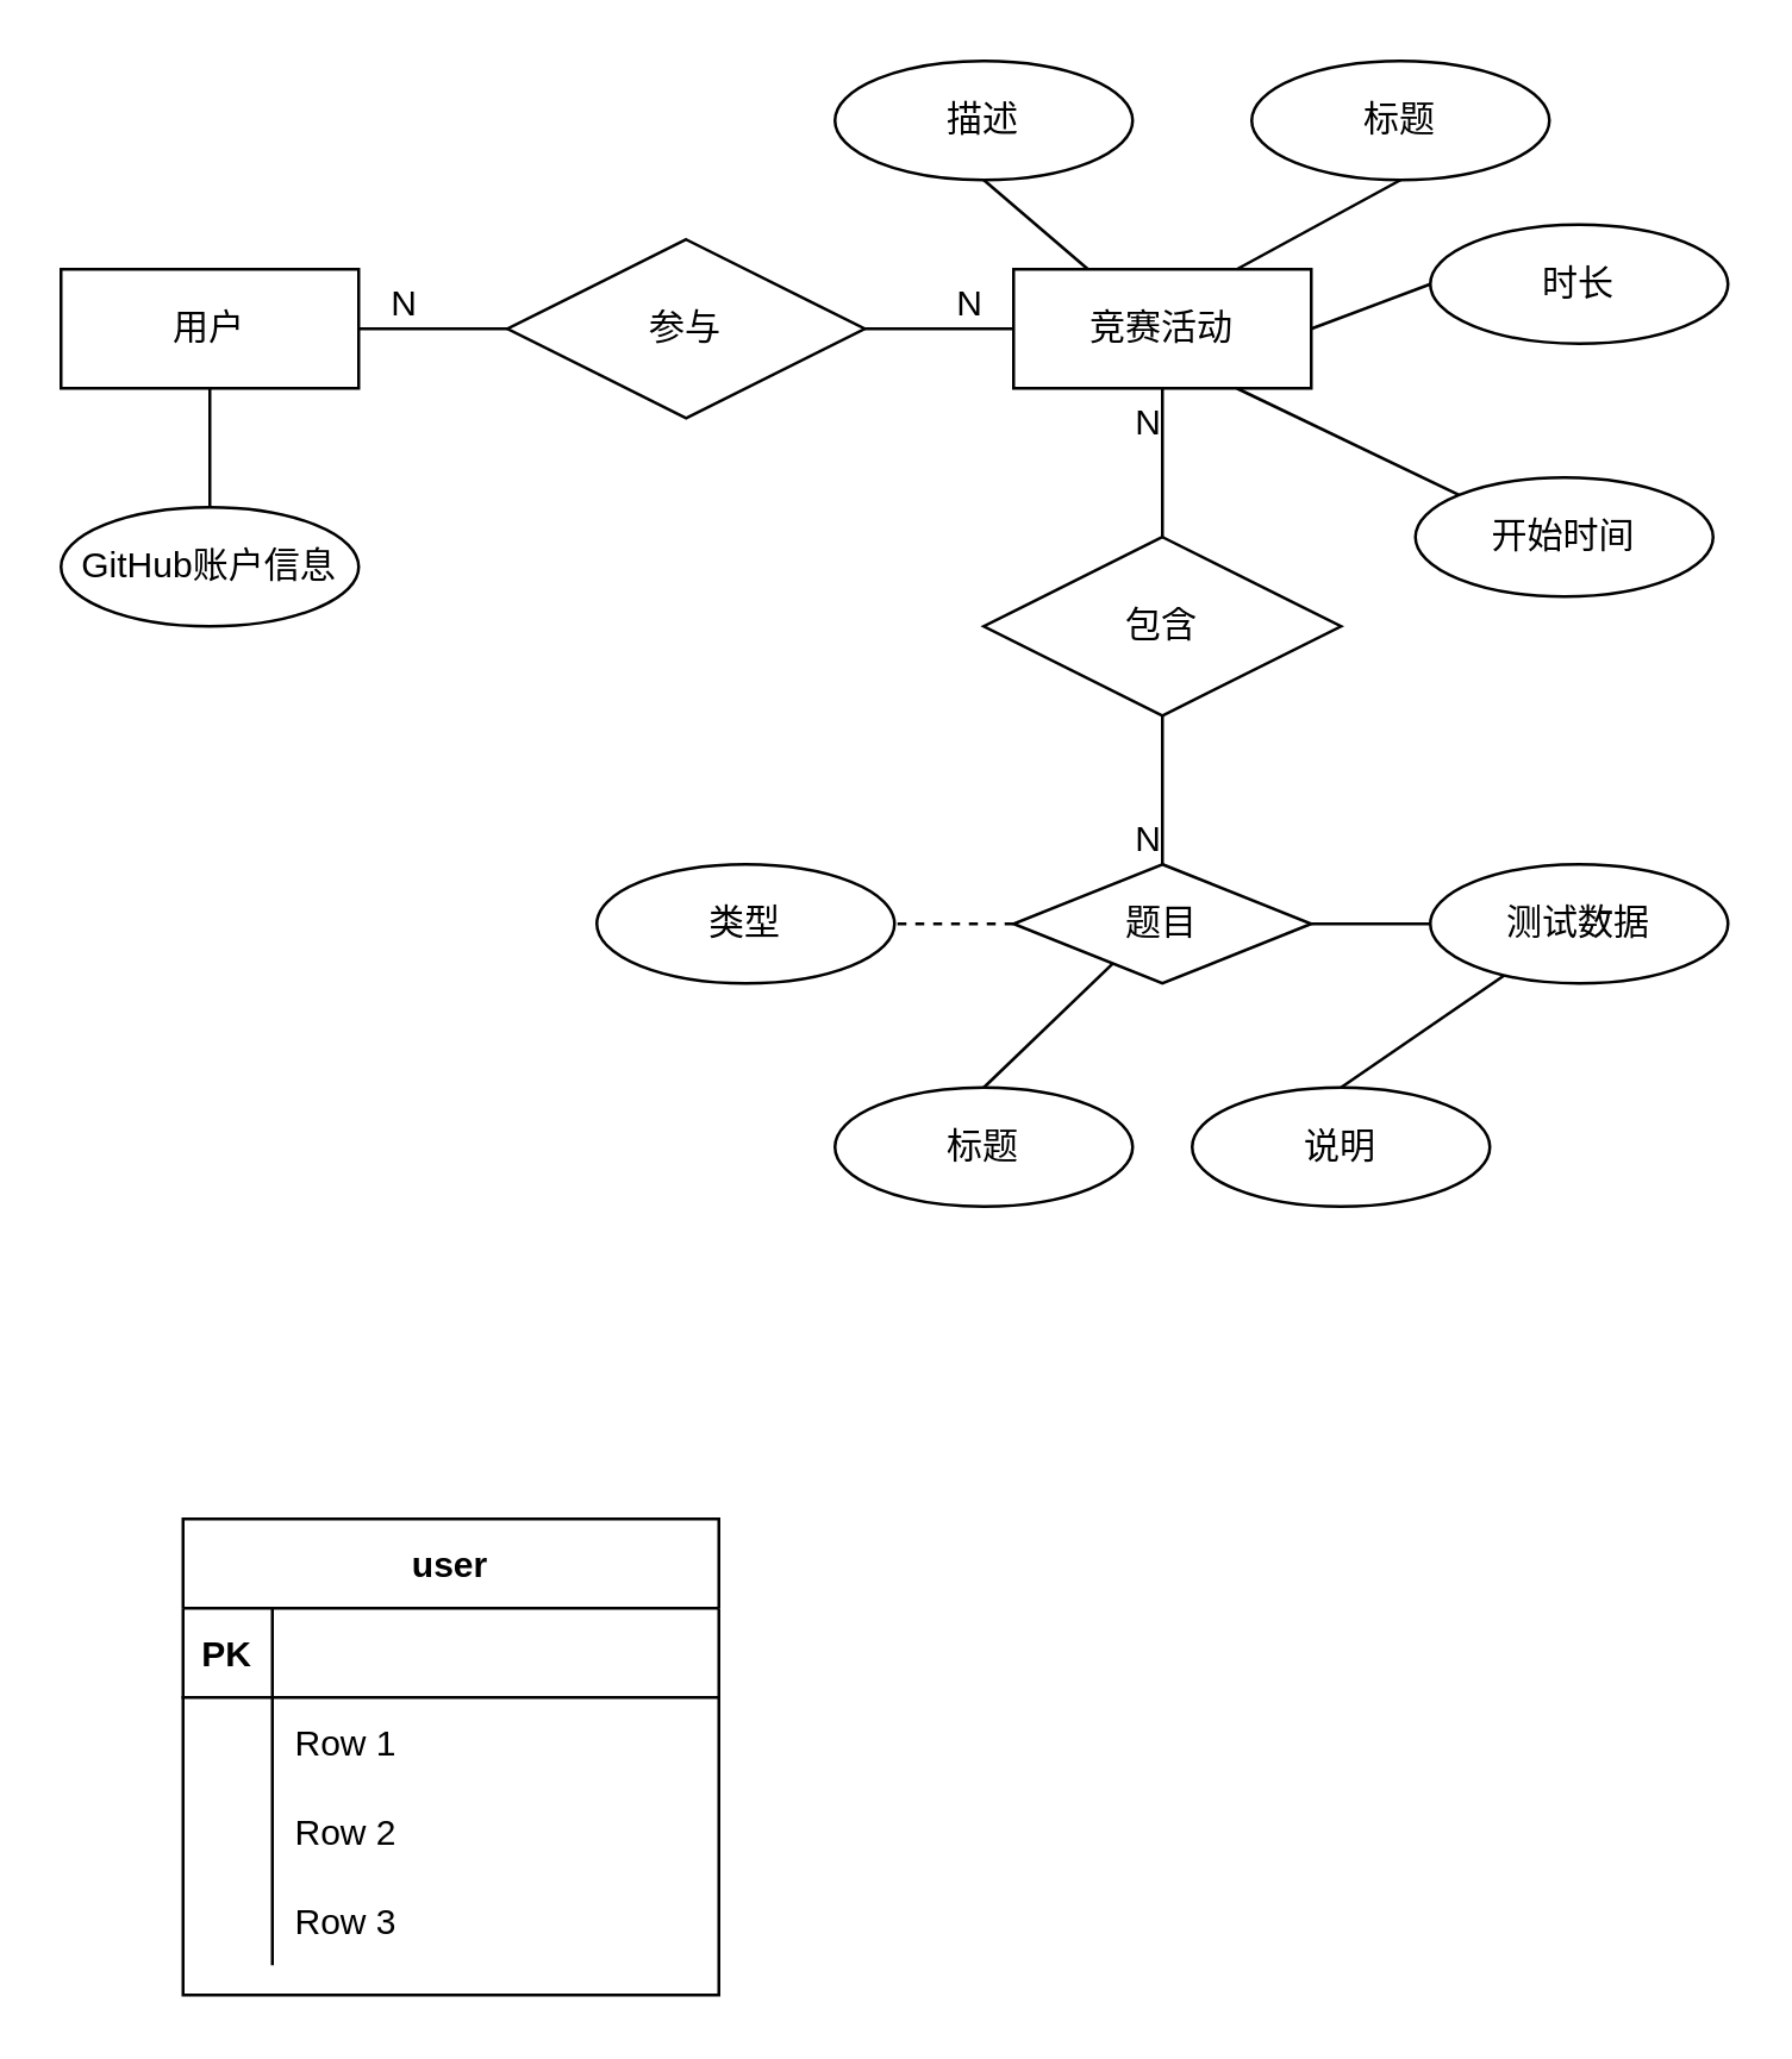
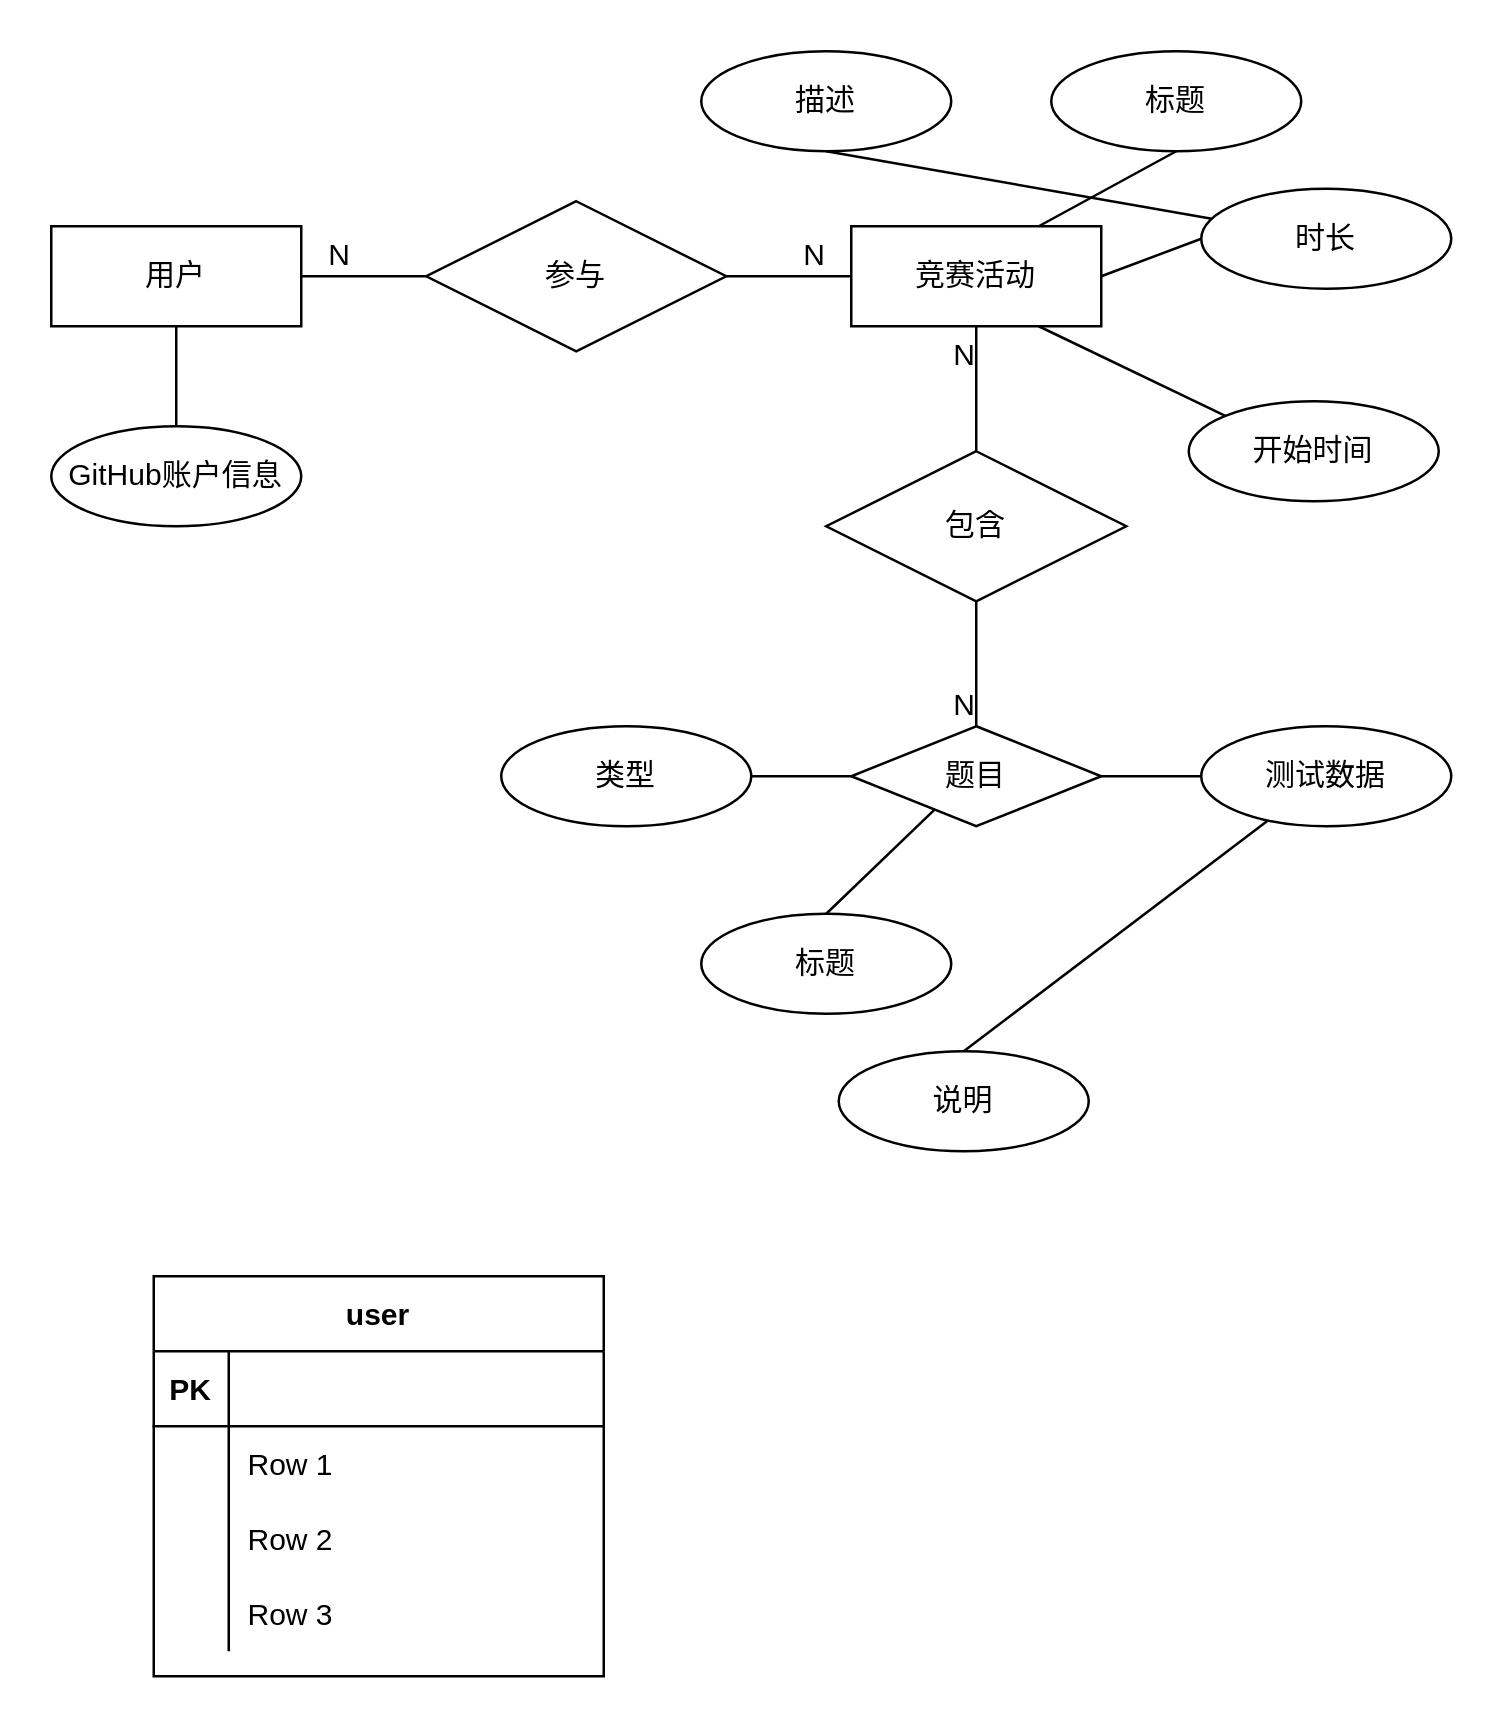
  <mxCell id="0" />
  <mxCell id="1" parent="0" />
  <mxCell id="2" value="用户" style="whiteSpace=wrap;html=1;align=center;" parent="1" vertex="1"><mxGeometry x="20" y="90" width="100" height="40" as="geometry" /></mxCell>
  <mxCell id="3" value="GitHub账户信息" style="ellipse;whiteSpace=wrap;html=1;align=center;" parent="1" vertex="1"><mxGeometry x="20" y="170" width="100" height="40" as="geometry" /></mxCell>
  <mxCell id="4" value="" style="endArrow=none;html=1;rounded=0;exitX=0.5;exitY=1;exitDx=0;exitDy=0;entryX=0.5;entryY=0;entryDx=0;entryDy=0;" parent="1" source="2" target="3" edge="1"><mxGeometry relative="1" as="geometry"><mxPoint x="150" y="150" as="sourcePoint" /><mxPoint x="310" y="150" as="targetPoint" /></mxGeometry></mxCell>
  <mxCell id="5" value="参与" style="shape=rhombus;perimeter=rhombusPerimeter;whiteSpace=wrap;html=1;align=center;" parent="1" vertex="1"><mxGeometry x="170" y="80" width="120" height="60" as="geometry" /></mxCell>
  <mxCell id="6" value="竞赛活动" style="whiteSpace=wrap;html=1;align=center;" parent="1" vertex="1"><mxGeometry x="340" y="90" width="100" height="40" as="geometry" /></mxCell>
  <mxCell id="7" value="" style="endArrow=none;html=1;rounded=0;exitX=1;exitY=0.5;exitDx=0;exitDy=0;entryX=0;entryY=0.5;entryDx=0;entryDy=0;" parent="1" source="5" target="6" edge="1"><mxGeometry relative="1" as="geometry"><mxPoint x="280" y="240" as="sourcePoint" /><mxPoint x="440" y="240" as="targetPoint" /></mxGeometry></mxCell>
  <mxCell id="8" value="N" style="resizable=0;html=1;align=right;verticalAlign=bottom;" parent="7" connectable="0" vertex="1"><mxGeometry x="1" relative="1" as="geometry"><mxPoint x="-10" as="offset" /></mxGeometry></mxCell>
  <mxCell id="9" value="" style="endArrow=none;html=1;rounded=0;exitX=0;exitY=0.5;exitDx=0;exitDy=0;" parent="1" source="5" target="2" edge="1"><mxGeometry relative="1" as="geometry"><mxPoint x="190" y="200" as="sourcePoint" /><mxPoint x="350" y="200" as="targetPoint" /></mxGeometry></mxCell>
  <mxCell id="10" value="N" style="resizable=0;html=1;align=right;verticalAlign=bottom;" parent="9" connectable="0" vertex="1"><mxGeometry x="1" relative="1" as="geometry"><mxPoint x="20" as="offset" /></mxGeometry></mxCell>
  <mxCell id="11" value="描述" style="ellipse;whiteSpace=wrap;html=1;align=center;" parent="1" vertex="1"><mxGeometry x="280" y="20" width="100" height="40" as="geometry" /></mxCell>
  <mxCell id="12" value="时长" style="ellipse;whiteSpace=wrap;html=1;align=center;" parent="1" vertex="1"><mxGeometry x="480" y="75" width="100" height="40" as="geometry" /></mxCell>
  <mxCell id="13" value="标题" style="ellipse;whiteSpace=wrap;html=1;align=center;" parent="1" vertex="1"><mxGeometry x="420" y="20" width="100" height="40" as="geometry" /></mxCell>
  <mxCell id="14" value="" style="endArrow=none;html=1;rounded=0;exitX=0;exitY=0.5;exitDx=0;exitDy=0;entryX=1;entryY=0.5;entryDx=0;entryDy=0;" parent="1" source="12" target="6" edge="1"><mxGeometry relative="1" as="geometry"><mxPoint x="420" y="220" as="sourcePoint" /><mxPoint x="580" y="220" as="targetPoint" /></mxGeometry></mxCell>
  <mxCell id="15" value="" style="endArrow=none;html=1;rounded=0;exitX=0.5;exitY=1;exitDx=0;exitDy=0;entryX=0.75;entryY=0;entryDx=0;entryDy=0;" parent="1" source="13" target="6" edge="1"><mxGeometry relative="1" as="geometry"><mxPoint x="430" y="230" as="sourcePoint" /><mxPoint x="590" y="230" as="targetPoint" /></mxGeometry></mxCell>
- <mxCell id="16" value="" style="endArrow=none;html=1;rounded=0;exitX=0.5;exitY=1;exitDx=0;exitDy=0;entryX=0.25;entryY=0;entryDx=0;entryDy=0;" parent="1" source="11" target="6" edge="1"><mxGeometry relative="1" as="geometry"><mxPoint x="440" y="240" as="sourcePoint" /><mxPoint x="600" y="240" as="targetPoint" /></mxGeometry></mxCell>
+ <mxCell id="16" value="" style="endArrow=none;html=1;rounded=0;exitX=0.5;exitY=1;exitDx=0;exitDy=0;" parent="1" source="11" target="12" edge="1"><mxGeometry relative="1" as="geometry"><mxPoint x="440" y="240" as="sourcePoint" /><mxPoint x="600" y="240" as="targetPoint" /></mxGeometry></mxCell>
  <mxCell id="17" value="题目" style="rhombus;whiteSpace=wrap;html=1;align=center;" parent="1" vertex="1"><mxGeometry x="340" y="290" width="100" height="40" as="geometry" /></mxCell>
  <mxCell id="18" value="包含" style="shape=rhombus;perimeter=rhombusPerimeter;whiteSpace=wrap;html=1;align=center;" parent="1" vertex="1"><mxGeometry x="330" y="180" width="120" height="60" as="geometry" /></mxCell>
  <mxCell id="19" value="" style="endArrow=none;html=1;rounded=0;exitX=0.5;exitY=1;exitDx=0;exitDy=0;entryX=0.5;entryY=0;entryDx=0;entryDy=0;" parent="1" source="18" target="17" edge="1"><mxGeometry relative="1" as="geometry"><mxPoint x="530" y="260" as="sourcePoint" /><mxPoint x="690" y="260" as="targetPoint" /></mxGeometry></mxCell>
  <mxCell id="20" value="N" style="resizable=0;html=1;align=right;verticalAlign=bottom;" parent="19" connectable="0" vertex="1"><mxGeometry x="1" relative="1" as="geometry" /></mxCell>
  <mxCell id="21" value="" style="endArrow=none;html=1;rounded=0;exitX=0.5;exitY=0;exitDx=0;exitDy=0;entryX=0.5;entryY=1;entryDx=0;entryDy=0;" parent="1" source="18" target="6" edge="1"><mxGeometry relative="1" as="geometry"><mxPoint x="470" y="180" as="sourcePoint" /><mxPoint x="630" y="180" as="targetPoint" /></mxGeometry></mxCell>
  <mxCell id="22" value="N" style="resizable=0;html=1;align=right;verticalAlign=bottom;" parent="21" connectable="0" vertex="1"><mxGeometry x="1" relative="1" as="geometry"><mxPoint y="20" as="offset" /></mxGeometry></mxCell>
  <mxCell id="23" value="类型" style="ellipse;whiteSpace=wrap;html=1;align=center;" parent="1" vertex="1"><mxGeometry x="200" y="290" width="100" height="40" as="geometry" /></mxCell>
  <mxCell id="24" value="标题" style="ellipse;whiteSpace=wrap;html=1;align=center;" parent="1" vertex="1"><mxGeometry x="280" y="365" width="100" height="40" as="geometry" /></mxCell>
- <mxCell id="25" value="说明" style="ellipse;whiteSpace=wrap;html=1;align=center;" parent="1" vertex="1"><mxGeometry x="400" y="365" width="100" height="40" as="geometry" /></mxCell>
- <mxCell id="26" value="" style="endArrow=none;html=1;rounded=0;exitX=0;exitY=0.5;exitDx=0;exitDy=0;entryX=1;entryY=0.5;entryDx=0;entryDy=0;dashed=1;" parent="1" source="17" target="23" edge="1"><mxGeometry relative="1" as="geometry"><mxPoint x="460" y="350" as="sourcePoint" /><mxPoint x="620" y="350" as="targetPoint" /></mxGeometry></mxCell>
+ <mxCell id="25" value="说明" style="ellipse;whiteSpace=wrap;html=1;align=center;" parent="1" vertex="1"><mxGeometry x="335" y="420" width="100" height="40" as="geometry" /></mxCell>
+ <mxCell id="26" value="" style="endArrow=none;html=1;rounded=0;exitX=0;exitY=0.5;exitDx=0;exitDy=0;entryX=1;entryY=0.5;entryDx=0;entryDy=0;" parent="1" source="17" target="23" edge="1"><mxGeometry relative="1" as="geometry"><mxPoint x="460" y="350" as="sourcePoint" /><mxPoint x="620" y="350" as="targetPoint" /></mxGeometry></mxCell>
  <mxCell id="27" value="" style="endArrow=none;html=1;rounded=0;exitX=0.25;exitY=1;exitDx=0;exitDy=0;entryX=0.5;entryY=0;entryDx=0;entryDy=0;" parent="1" source="17" target="24" edge="1"><mxGeometry relative="1" as="geometry"><mxPoint x="350" y="320" as="sourcePoint" /><mxPoint x="310" y="320" as="targetPoint" /></mxGeometry></mxCell>
  <mxCell id="28" value="" style="endArrow=none;html=1;rounded=0;exitX=0.5;exitY=0;exitDx=0;exitDy=0;" parent="1" source="25" target="29" edge="1"><mxGeometry relative="1" as="geometry"><mxPoint x="440" y="340" as="sourcePoint" /><mxPoint x="400" y="340" as="targetPoint" /></mxGeometry></mxCell>
  <mxCell id="29" value="测试数据" style="ellipse;whiteSpace=wrap;html=1;align=center;" parent="1" vertex="1"><mxGeometry x="480" y="290" width="100" height="40" as="geometry" /></mxCell>
  <mxCell id="30" value="" style="endArrow=none;html=1;rounded=0;exitX=0;exitY=0.5;exitDx=0;exitDy=0;entryX=1;entryY=0.5;entryDx=0;entryDy=0;" parent="1" source="29" target="17" edge="1"><mxGeometry relative="1" as="geometry"><mxPoint x="350" y="320" as="sourcePoint" /><mxPoint x="310" y="320" as="targetPoint" /></mxGeometry></mxCell>
  <mxCell id="31" value="开始时间" style="ellipse;whiteSpace=wrap;html=1;align=center;" parent="1" vertex="1"><mxGeometry x="475" y="160" width="100" height="40" as="geometry" /></mxCell>
  <mxCell id="32" value="" style="endArrow=none;html=1;rounded=0;exitX=0.75;exitY=1;exitDx=0;exitDy=0;entryX=0;entryY=0;entryDx=0;entryDy=0;" parent="1" source="6" target="31" edge="1"><mxGeometry relative="1" as="geometry"><mxPoint x="100" y="250" as="sourcePoint" /><mxPoint x="260" y="250" as="targetPoint" /></mxGeometry></mxCell>
  <mxCell id="33" value="user" style="shape=table;startSize=30;container=1;collapsible=1;childLayout=tableLayout;fixedRows=1;rowLines=0;fontStyle=1;align=center;resizeLast=1;" vertex="1" parent="1"><mxGeometry x="61" y="510" width="180" height="160" as="geometry" /></mxCell>
  <mxCell id="34" value="" style="shape=tableRow;horizontal=0;startSize=0;swimlaneHead=0;swimlaneBody=0;fillColor=none;collapsible=0;dropTarget=0;points=[[0,0.5],[1,0.5]];portConstraint=eastwest;top=0;left=0;right=0;bottom=1;" vertex="1" parent="33"><mxGeometry y="30" width="180" height="30" as="geometry" /></mxCell>
  <mxCell id="35" value="PK" style="shape=partialRectangle;connectable=0;fillColor=none;top=0;left=0;bottom=0;right=0;fontStyle=1;overflow=hidden;" vertex="1" parent="34"><mxGeometry width="30" height="30" as="geometry"><mxRectangle width="30" height="30" as="alternateBounds" /></mxGeometry></mxCell>
  <mxCell id="36" value="" style="shape=partialRectangle;connectable=0;fillColor=none;top=0;left=0;bottom=0;right=0;align=left;spacingLeft=6;fontStyle=5;overflow=hidden;" vertex="1" parent="34"><mxGeometry x="30" width="150" height="30" as="geometry"><mxRectangle width="150" height="30" as="alternateBounds" /></mxGeometry></mxCell>
  <mxCell id="37" value="" style="shape=tableRow;horizontal=0;startSize=0;swimlaneHead=0;swimlaneBody=0;fillColor=none;collapsible=0;dropTarget=0;points=[[0,0.5],[1,0.5]];portConstraint=eastwest;top=0;left=0;right=0;bottom=0;" vertex="1" parent="33"><mxGeometry y="60" width="180" height="30" as="geometry" /></mxCell>
  <mxCell id="38" value="" style="shape=partialRectangle;connectable=0;fillColor=none;top=0;left=0;bottom=0;right=0;editable=1;overflow=hidden;" vertex="1" parent="37"><mxGeometry width="30" height="30" as="geometry"><mxRectangle width="30" height="30" as="alternateBounds" /></mxGeometry></mxCell>
  <mxCell id="39" value="Row 1" style="shape=partialRectangle;connectable=0;fillColor=none;top=0;left=0;bottom=0;right=0;align=left;spacingLeft=6;overflow=hidden;" vertex="1" parent="37"><mxGeometry x="30" width="150" height="30" as="geometry"><mxRectangle width="150" height="30" as="alternateBounds" /></mxGeometry></mxCell>
  <mxCell id="40" value="" style="shape=tableRow;horizontal=0;startSize=0;swimlaneHead=0;swimlaneBody=0;fillColor=none;collapsible=0;dropTarget=0;points=[[0,0.5],[1,0.5]];portConstraint=eastwest;top=0;left=0;right=0;bottom=0;" vertex="1" parent="33"><mxGeometry y="90" width="180" height="30" as="geometry" /></mxCell>
  <mxCell id="41" value="" style="shape=partialRectangle;connectable=0;fillColor=none;top=0;left=0;bottom=0;right=0;editable=1;overflow=hidden;" vertex="1" parent="40"><mxGeometry width="30" height="30" as="geometry"><mxRectangle width="30" height="30" as="alternateBounds" /></mxGeometry></mxCell>
  <mxCell id="42" value="Row 2" style="shape=partialRectangle;connectable=0;fillColor=none;top=0;left=0;bottom=0;right=0;align=left;spacingLeft=6;overflow=hidden;" vertex="1" parent="40"><mxGeometry x="30" width="150" height="30" as="geometry"><mxRectangle width="150" height="30" as="alternateBounds" /></mxGeometry></mxCell>
  <mxCell id="43" value="" style="shape=tableRow;horizontal=0;startSize=0;swimlaneHead=0;swimlaneBody=0;fillColor=none;collapsible=0;dropTarget=0;points=[[0,0.5],[1,0.5]];portConstraint=eastwest;top=0;left=0;right=0;bottom=0;" vertex="1" parent="33"><mxGeometry y="120" width="180" height="30" as="geometry" /></mxCell>
  <mxCell id="44" value="" style="shape=partialRectangle;connectable=0;fillColor=none;top=0;left=0;bottom=0;right=0;editable=1;overflow=hidden;" vertex="1" parent="43"><mxGeometry width="30" height="30" as="geometry"><mxRectangle width="30" height="30" as="alternateBounds" /></mxGeometry></mxCell>
  <mxCell id="45" value="Row 3" style="shape=partialRectangle;connectable=0;fillColor=none;top=0;left=0;bottom=0;right=0;align=left;spacingLeft=6;overflow=hidden;" vertex="1" parent="43"><mxGeometry x="30" width="150" height="30" as="geometry"><mxRectangle width="150" height="30" as="alternateBounds" /></mxGeometry></mxCell>
